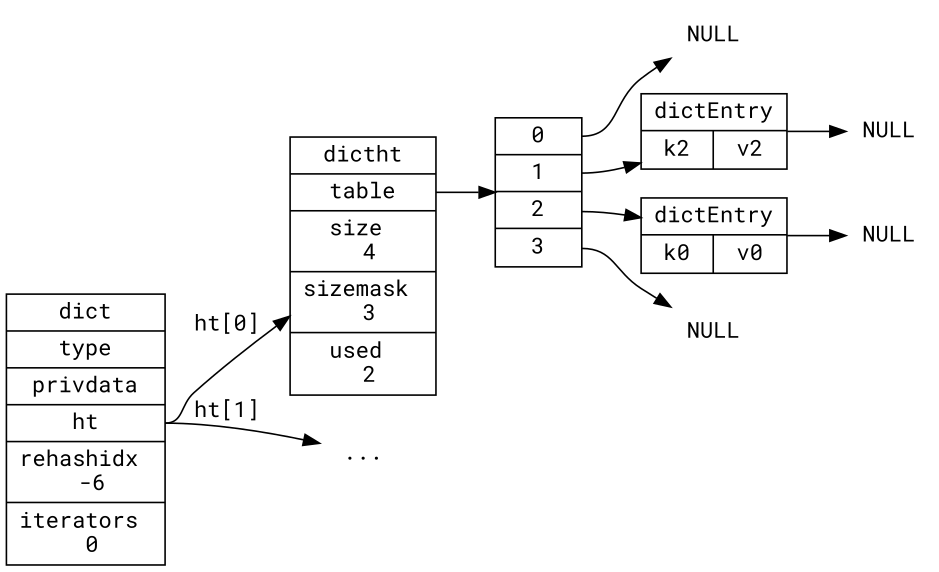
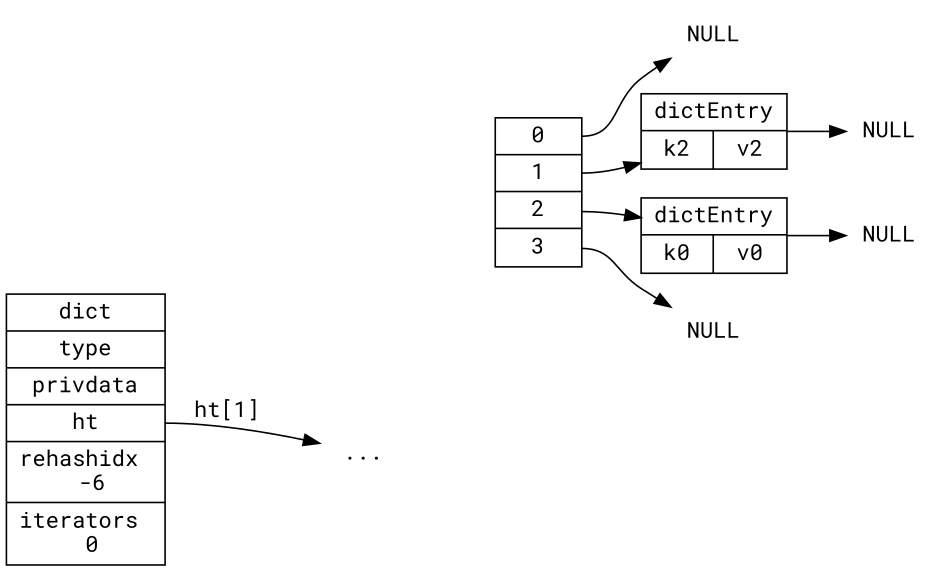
  digraph {
    fontname="Roboto Mono"
    rankdir=LR
    node [fontname="Roboto Mono" shape=record]
    edge [fontname="Roboto Mono"]
    n1 [label=" <head> dict | type | privdata | <ht> ht | rehashidx \n -6 | iterators \n 0 "]
-   n2 [label=" <head> dictht | <table> table | <size> size \n 4 | <sizemask> sizemask \n 3 | <used> used \n 2"]
    n3 [label="..." shape=plaintext]
    n4 [label="<0> 0 | <1> 1 | <2> 2 | <3> 3"]
    n5 [label="dictEntry | { k0 | v0 }"]
    n6 [label="dictEntry | { k2 | v2 }"]
    n7 [label=NULL shape=plaintext]
    n8 [label=NULL shape=plaintext]
    n9 [label=NULL shape=plaintext]
    n10 [label=NULL shape=plaintext]
-   n1 -> n2 [label="ht[0]" tailport=ht]
    n1 -> n3 [label="ht[1]" tailport=ht]
-   n2 -> n4 [tailport=table]
    n4 -> n5 [tailport=2]
    n4 -> n6 [tailport=1]
    n4 -> n7 [tailport=0]
    n4 -> n8 [tailport=3]
    n5 -> n9
    n6 -> n10
  }
